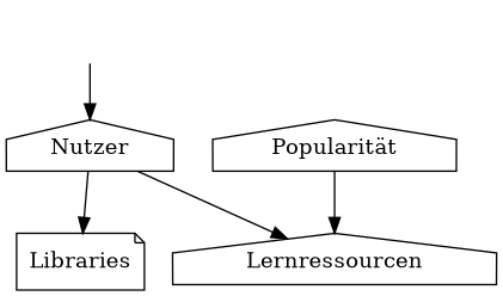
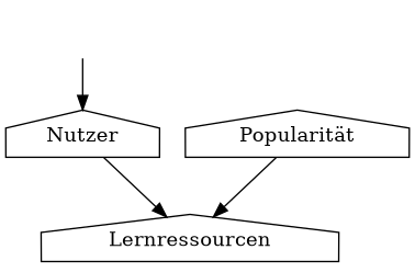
  digraph {
    node [shape=house]
    silent [style=invis shape=""]
    Nutzer
-   Libraries [shape=note]
    Lernressourcen
    "Popularität"
    silent -> Nutzer
-   Nutzer -> Libraries
    Nutzer -> Lernressourcen
    "Popularität" -> Lernressourcen
  }
